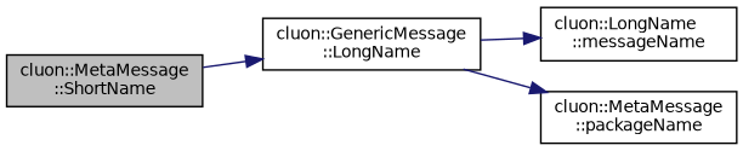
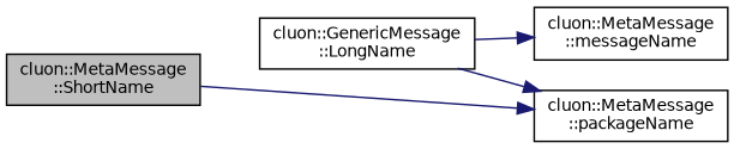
  digraph {
    rankdir=LR
    node [color=black fillcolor=white fontname=Helvetica fontsize=10 shape=record style=filled]
    edge [color=midnightblue fontname=Helvetica fontsize=10 labelfontname=Helvetica labelfontsize=10 style=solid]
    n1 [fillcolor=grey75 fontcolor=black height=0.2 label="cluon::MetaMessage\l::ShortName" width=0.4]
    n2 [height=0.2 label="cluon::GenericMessage\l::LongName" width=0.4]
-   n3 [height=0.2 label="cluon::LongName\l::messageName" width=0.4]
+   n3 [height=0.2 label="cluon::MetaMessage\l::messageName" width=0.4]
    n4 [height=0.2 label="cluon::MetaMessage\l::packageName" width=0.4]
-   n1 -> n2
+   n1 -> n4
    n2 -> n3
    n2 -> n4
  }
